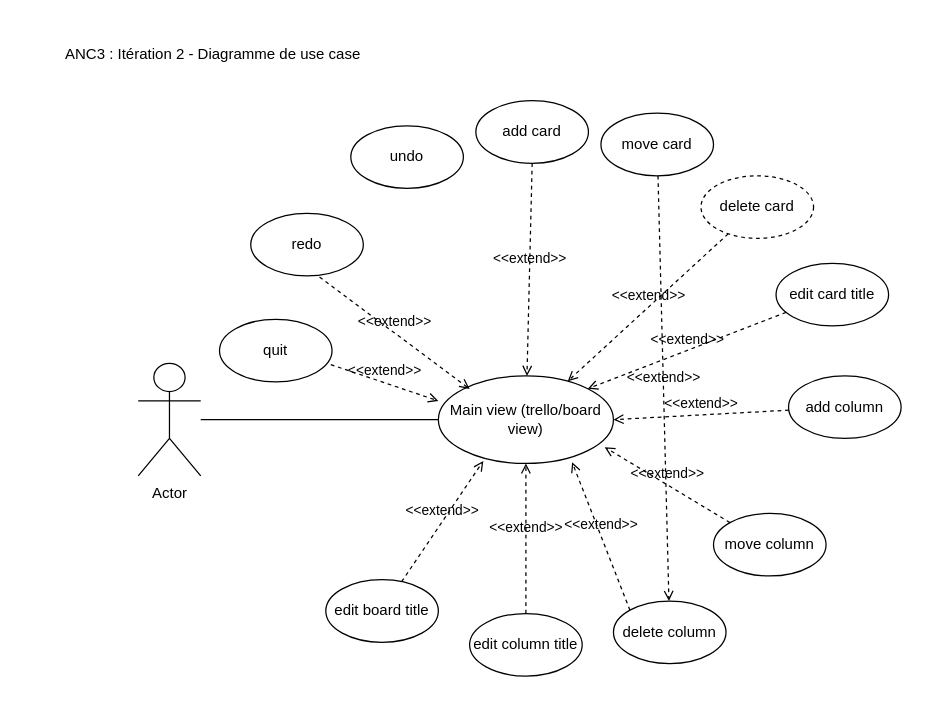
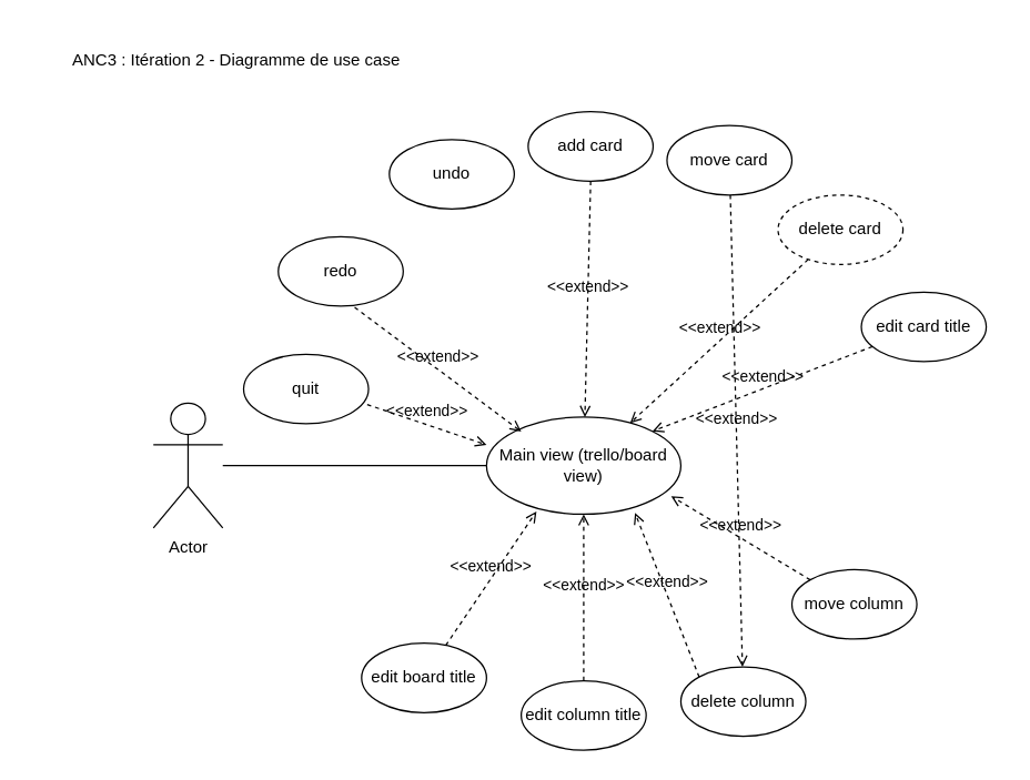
  <mxCell id="0" />
  <mxCell id="1" parent="0" />
  <mxCell id="2" value="Actor" style="shape=umlActor;verticalLabelPosition=bottom;verticalAlign=top;html=1;" parent="1" vertex="1"><mxGeometry x="110" y="290" width="50" height="90" as="geometry" /></mxCell>
  <mxCell id="3" value="Main view (trello/board view)" style="ellipse;whiteSpace=wrap;html=1;" parent="1" vertex="1"><mxGeometry x="350" y="300" width="140" height="70" as="geometry" /></mxCell>
  <mxCell id="4" value="" style="endArrow=none;html=1;" parent="1" source="2" target="3" edge="1"><mxGeometry width="50" height="50" relative="1" as="geometry"><mxPoint x="290" y="450" as="sourcePoint" /><mxPoint x="340" y="400" as="targetPoint" /></mxGeometry></mxCell>
  <mxCell id="5" value="add card" style="ellipse;whiteSpace=wrap;html=1;" parent="1" vertex="1"><mxGeometry x="380" y="80" width="90" height="50" as="geometry" /></mxCell>
  <mxCell id="6" value="move card" style="ellipse;whiteSpace=wrap;html=1;" parent="1" vertex="1"><mxGeometry x="480" y="90" width="90" height="50" as="geometry" /></mxCell>
  <mxCell id="7" value="delete card" style="ellipse;whiteSpace=wrap;html=1;dashed=1;" parent="1" vertex="1"><mxGeometry x="560" y="140" width="90" height="50" as="geometry" /></mxCell>
  <mxCell id="8" value="edit card title" style="ellipse;whiteSpace=wrap;html=1;" parent="1" vertex="1"><mxGeometry x="620" y="210" width="90" height="50" as="geometry" /></mxCell>
- <mxCell id="9" value="add column" style="ellipse;whiteSpace=wrap;html=1;" parent="1" vertex="1"><mxGeometry x="630" y="300" width="90" height="50" as="geometry" /></mxCell>
  <mxCell id="10" value="move column" style="ellipse;whiteSpace=wrap;html=1;" parent="1" vertex="1"><mxGeometry x="570" y="410" width="90" height="50" as="geometry" /></mxCell>
  <mxCell id="11" value="delete column" style="ellipse;whiteSpace=wrap;html=1;" parent="1" vertex="1"><mxGeometry x="490" y="480" width="90" height="50" as="geometry" /></mxCell>
  <mxCell id="12" value="edit column title" style="ellipse;whiteSpace=wrap;html=1;" parent="1" vertex="1"><mxGeometry x="375" y="490" width="90" height="50" as="geometry" /></mxCell>
  <mxCell id="13" value="edit board title" style="ellipse;whiteSpace=wrap;html=1;" parent="1" vertex="1"><mxGeometry x="260" y="463" width="90" height="50" as="geometry" /></mxCell>
  <mxCell id="14" value="&amp;lt;&amp;lt;extend&amp;gt;&amp;gt;" style="html=1;verticalAlign=bottom;labelBackgroundColor=none;endArrow=open;endFill=0;dashed=1;entryX=0.257;entryY=0.971;entryDx=0;entryDy=0;entryPerimeter=0;" parent="1" source="13" target="3" edge="1"><mxGeometry width="160" relative="1" as="geometry"><mxPoint x="630" y="514.5" as="sourcePoint" /><mxPoint x="790" y="514.5" as="targetPoint" /></mxGeometry></mxCell>
  <mxCell id="15" value="&amp;lt;&amp;lt;extend&amp;gt;&amp;gt;" style="html=1;verticalAlign=bottom;labelBackgroundColor=none;endArrow=open;endFill=0;dashed=1;entryX=0.5;entryY=1;entryDx=0;entryDy=0;" parent="1" source="12" target="3" edge="1"><mxGeometry width="160" relative="1" as="geometry"><mxPoint x="590" y="440" as="sourcePoint" /><mxPoint x="750" y="440" as="targetPoint" /></mxGeometry></mxCell>
  <mxCell id="16" value="&amp;lt;&amp;lt;extend&amp;gt;&amp;gt;" style="html=1;verticalAlign=bottom;labelBackgroundColor=none;endArrow=open;endFill=0;dashed=1;entryX=0.764;entryY=0.986;entryDx=0;entryDy=0;entryPerimeter=0;exitX=0;exitY=0;exitDx=0;exitDy=0;" parent="1" source="11" target="3" edge="1"><mxGeometry width="160" relative="1" as="geometry"><mxPoint x="590" y="440" as="sourcePoint" /><mxPoint x="750" y="440" as="targetPoint" /></mxGeometry></mxCell>
  <mxCell id="17" value="&amp;lt;&amp;lt;extend&amp;gt;&amp;gt;" style="html=1;verticalAlign=bottom;labelBackgroundColor=none;endArrow=open;endFill=0;dashed=1;entryX=0.95;entryY=0.814;entryDx=0;entryDy=0;entryPerimeter=0;exitX=0;exitY=0;exitDx=0;exitDy=0;" parent="1" source="10" target="3" edge="1"><mxGeometry width="160" relative="1" as="geometry"><mxPoint x="590" y="440" as="sourcePoint" /><mxPoint x="750" y="440" as="targetPoint" /></mxGeometry></mxCell>
- <mxCell id="18" value="&amp;lt;&amp;lt;extend&amp;gt;&amp;gt;" style="html=1;verticalAlign=bottom;labelBackgroundColor=none;endArrow=open;endFill=0;dashed=1;entryX=1;entryY=0.5;entryDx=0;entryDy=0;" parent="1" source="9" target="3" edge="1"><mxGeometry width="160" relative="1" as="geometry"><mxPoint x="590" y="440" as="sourcePoint" /><mxPoint x="750" y="440" as="targetPoint" /></mxGeometry></mxCell>
  <mxCell id="19" value="&amp;lt;&amp;lt;extend&amp;gt;&amp;gt;" style="html=1;verticalAlign=bottom;labelBackgroundColor=none;endArrow=open;endFill=0;dashed=1;entryX=1;entryY=0;entryDx=0;entryDy=0;" parent="1" source="8" target="3" edge="1"><mxGeometry width="160" relative="1" as="geometry"><mxPoint x="590" y="440" as="sourcePoint" /><mxPoint x="750" y="440" as="targetPoint" /></mxGeometry></mxCell>
  <mxCell id="20" value="&amp;lt;&amp;lt;extend&amp;gt;&amp;gt;" style="html=1;verticalAlign=bottom;labelBackgroundColor=none;endArrow=open;endFill=0;dashed=1;" parent="1" source="7" target="3" edge="1"><mxGeometry width="160" relative="1" as="geometry"><mxPoint x="590" y="440" as="sourcePoint" /><mxPoint x="750" y="440" as="targetPoint" /></mxGeometry></mxCell>
  <mxCell id="21" value="&amp;lt;&amp;lt;extend&amp;gt;&amp;gt;" style="html=1;verticalAlign=bottom;labelBackgroundColor=none;endArrow=open;endFill=0;dashed=1;" parent="1" source="6" target="11" edge="1"><mxGeometry width="160" relative="1" as="geometry"><mxPoint x="590" y="440" as="sourcePoint" /><mxPoint x="750" y="440" as="targetPoint" /></mxGeometry></mxCell>
  <mxCell id="22" value="&amp;lt;&amp;lt;extend&amp;gt;&amp;gt;" style="html=1;verticalAlign=bottom;labelBackgroundColor=none;endArrow=open;endFill=0;dashed=1;exitX=0.5;exitY=1;exitDx=0;exitDy=0;" parent="1" source="5" target="3" edge="1"><mxGeometry width="160" relative="1" as="geometry"><mxPoint x="590" y="440" as="sourcePoint" /><mxPoint x="750" y="440" as="targetPoint" /></mxGeometry></mxCell>
  <mxCell id="23" value="ANC3 : Itération 2 - Diagramme de use case" style="text;html=1;strokeColor=none;fillColor=none;align=center;verticalAlign=middle;whiteSpace=wrap;rounded=0;" parent="1" vertex="1"><mxGeometry x="20" y="20" width="300" height="45" as="geometry" /></mxCell>
  <mxCell id="24" value="undo" style="ellipse;whiteSpace=wrap;html=1;" vertex="1" parent="1"><mxGeometry x="280" y="100" width="90" height="50" as="geometry" /></mxCell>
  <mxCell id="25" value="redo" style="ellipse;whiteSpace=wrap;html=1;" vertex="1" parent="1"><mxGeometry x="200" y="170" width="90" height="50" as="geometry" /></mxCell>
  <mxCell id="26" value="&amp;lt;&amp;lt;extend&amp;gt;&amp;gt;" style="html=1;verticalAlign=bottom;labelBackgroundColor=none;endArrow=open;endFill=0;dashed=1;exitX=0.611;exitY=1.02;exitDx=0;exitDy=0;exitPerimeter=0;" edge="1" parent="1" source="25"><mxGeometry width="160" relative="1" as="geometry"><mxPoint x="297.98" y="510" as="sourcePoint" /><mxPoint x="375" y="310.406" as="targetPoint" /></mxGeometry></mxCell>
  <mxCell id="27" value="quit" style="ellipse;whiteSpace=wrap;html=1;" vertex="1" parent="1"><mxGeometry x="175" y="254.8" width="90" height="50" as="geometry" /></mxCell>
  <mxCell id="28" value="&amp;lt;&amp;lt;extend&amp;gt;&amp;gt;" style="html=1;verticalAlign=bottom;labelBackgroundColor=none;endArrow=open;endFill=0;dashed=1;exitX=0.989;exitY=0.724;exitDx=0;exitDy=0;entryX=0;entryY=0.286;entryDx=0;entryDy=0;entryPerimeter=0;exitPerimeter=0;" edge="1" parent="1" source="27" target="3"><mxGeometry width="160" relative="1" as="geometry"><mxPoint x="272.98" y="594.8" as="sourcePoint" /><mxPoint x="350" y="395.206" as="targetPoint" /></mxGeometry></mxCell>
